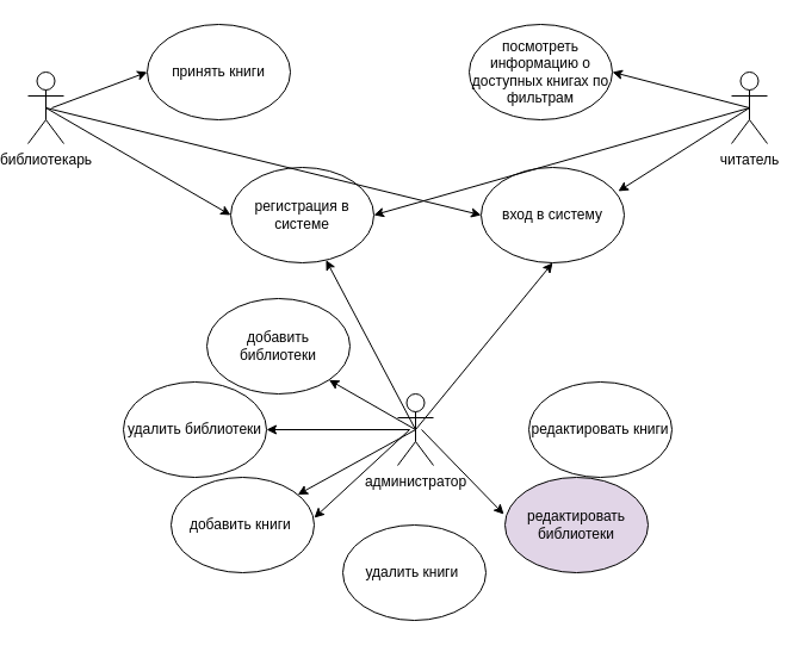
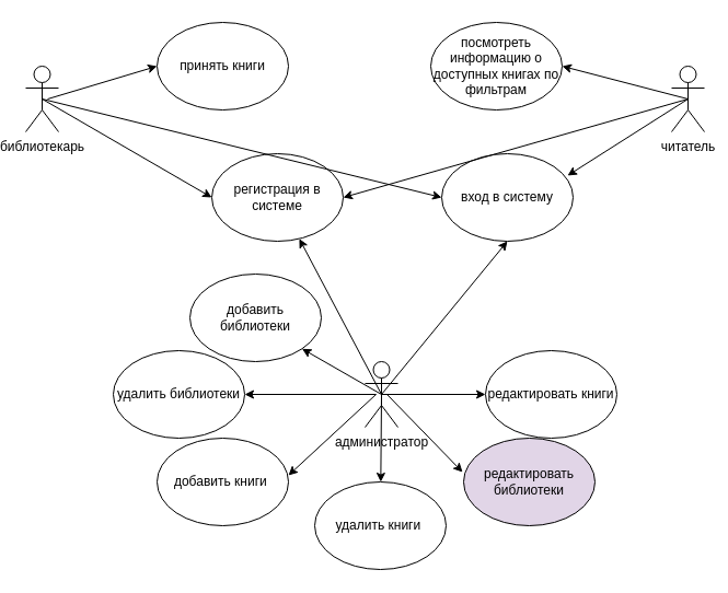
  <mxCell id="0" />
  <mxCell id="1" parent="0" />
  <mxCell id="2" value="библиотекарь" style="shape=umlActor;verticalLabelPosition=bottom;verticalAlign=top;html=1;outlineConnect=0;" vertex="1" parent="1"><mxGeometry x="20" y="60" width="30" height="60" as="geometry" /></mxCell>
  <mxCell id="3" value="читатель" style="shape=umlActor;verticalLabelPosition=bottom;verticalAlign=top;html=1;outlineConnect=0;" vertex="1" parent="1"><mxGeometry x="610" y="60" width="30" height="60" as="geometry" /></mxCell>
  <mxCell id="4" value="администратор" style="shape=umlActor;verticalLabelPosition=bottom;verticalAlign=top;html=1;outlineConnect=0;" vertex="1" parent="1"><mxGeometry x="330" y="330" width="30" height="60" as="geometry" /></mxCell>
  <mxCell id="5" value="вход в систему" style="ellipse;whiteSpace=wrap;html=1;" vertex="1" parent="1"><mxGeometry x="400" y="140" width="120" height="80" as="geometry" /></mxCell>
  <mxCell id="6" value="добавить библиотеки" style="ellipse;whiteSpace=wrap;html=1;" vertex="1" parent="1"><mxGeometry x="170" y="250" width="120" height="80" as="geometry" /></mxCell>
  <mxCell id="7" value="регистрация в системе" style="ellipse;whiteSpace=wrap;html=1;" vertex="1" parent="1"><mxGeometry x="190" y="140" width="120" height="80" as="geometry" /></mxCell>
  <mxCell id="8" value="посмотреть информацию о доступных книгах по фильтрам" style="ellipse;whiteSpace=wrap;html=1;" vertex="1" parent="1"><mxGeometry x="390" y="20" width="120" height="80" as="geometry" /></mxCell>
- <mxCell id="9" value="принять книги" style="ellipse;whiteSpace=wrap;html=1;" vertex="1" parent="1"><mxGeometry x="120" y="20" width="120" height="80" as="geometry" /></mxCell>
+ <mxCell id="9" value="принять книги" style="ellipse;whiteSpace=wrap;html=1;" vertex="1" parent="1"><mxGeometry x="140" y="20" width="120" height="80" as="geometry" /></mxCell>
  <mxCell id="10" value="" style="endArrow=classic;html=1;rounded=0;exitX=0.5;exitY=0.5;exitDx=0;exitDy=0;exitPerimeter=0;entryX=0.958;entryY=0.25;entryDx=0;entryDy=0;entryPerimeter=0;" edge="1" parent="1" source="3" target="5"><mxGeometry width="50" height="50" relative="1" as="geometry"><mxPoint x="320" y="290" as="sourcePoint" /><mxPoint x="370" y="240" as="targetPoint" /></mxGeometry></mxCell>
  <mxCell id="11" value="" style="endArrow=classic;html=1;rounded=0;exitX=0.5;exitY=0.5;exitDx=0;exitDy=0;exitPerimeter=0;entryX=1;entryY=0.5;entryDx=0;entryDy=0;" edge="1" parent="1" source="3" target="8"><mxGeometry width="50" height="50" relative="1" as="geometry"><mxPoint x="320" y="290" as="sourcePoint" /><mxPoint x="370" y="240" as="targetPoint" /></mxGeometry></mxCell>
  <mxCell id="12" value="" style="endArrow=classic;html=1;rounded=0;exitX=0.5;exitY=0.5;exitDx=0;exitDy=0;exitPerimeter=0;entryX=1;entryY=0.5;entryDx=0;entryDy=0;" edge="1" parent="1" source="3" target="7"><mxGeometry width="50" height="50" relative="1" as="geometry"><mxPoint x="320" y="290" as="sourcePoint" /><mxPoint x="370" y="240" as="targetPoint" /></mxGeometry></mxCell>
  <mxCell id="13" value="" style="endArrow=classic;html=1;rounded=0;exitX=0.5;exitY=0.5;exitDx=0;exitDy=0;exitPerimeter=0;entryX=0;entryY=0.5;entryDx=0;entryDy=0;" edge="1" parent="1" source="2" target="5"><mxGeometry width="50" height="50" relative="1" as="geometry"><mxPoint x="320" y="290" as="sourcePoint" /><mxPoint x="370" y="240" as="targetPoint" /></mxGeometry></mxCell>
  <mxCell id="14" value="" style="endArrow=classic;html=1;rounded=0;exitX=0.5;exitY=0.5;exitDx=0;exitDy=0;exitPerimeter=0;entryX=0.5;entryY=1;entryDx=0;entryDy=0;" edge="1" parent="1" source="4" target="5"><mxGeometry width="50" height="50" relative="1" as="geometry"><mxPoint x="320" y="290" as="sourcePoint" /><mxPoint x="370" y="240" as="targetPoint" /></mxGeometry></mxCell>
  <mxCell id="15" value="" style="endArrow=classic;html=1;rounded=0;exitX=0.5;exitY=0.5;exitDx=0;exitDy=0;exitPerimeter=0;" edge="1" parent="1" source="4" target="7"><mxGeometry width="50" height="50" relative="1" as="geometry"><mxPoint x="320" y="290" as="sourcePoint" /><mxPoint x="370" y="240" as="targetPoint" /></mxGeometry></mxCell>
  <mxCell id="16" value="" style="endArrow=classic;html=1;rounded=0;exitX=0.5;exitY=0.5;exitDx=0;exitDy=0;exitPerimeter=0;entryX=1;entryY=1;entryDx=0;entryDy=0;" edge="1" parent="1" source="4" target="6"><mxGeometry width="50" height="50" relative="1" as="geometry"><mxPoint x="320" y="290" as="sourcePoint" /><mxPoint x="370" y="240" as="targetPoint" /></mxGeometry></mxCell>
  <mxCell id="17" value="" style="endArrow=classic;html=1;rounded=0;exitX=0.5;exitY=0.5;exitDx=0;exitDy=0;exitPerimeter=0;entryX=0;entryY=0.5;entryDx=0;entryDy=0;" edge="1" parent="1" source="2" target="7"><mxGeometry width="50" height="50" relative="1" as="geometry"><mxPoint x="320" y="290" as="sourcePoint" /><mxPoint x="370" y="240" as="targetPoint" /></mxGeometry></mxCell>
  <mxCell id="18" value="" style="endArrow=classic;html=1;rounded=0;entryX=0;entryY=0.5;entryDx=0;entryDy=0;" edge="1" parent="1" target="9"><mxGeometry width="50" height="50" relative="1" as="geometry"><mxPoint x="40" y="90" as="sourcePoint" /><mxPoint x="370" y="240" as="targetPoint" /></mxGeometry></mxCell>
  <mxCell id="19" value="удалить библиотеки" style="ellipse;whiteSpace=wrap;html=1;" vertex="1" parent="1"><mxGeometry x="100" y="320" width="120" height="80" as="geometry" /></mxCell>
  <mxCell id="20" value="добавить книги&amp;nbsp;" style="ellipse;whiteSpace=wrap;html=1;" vertex="1" parent="1"><mxGeometry x="140" y="400" width="120" height="80" as="geometry" /></mxCell>
  <mxCell id="21" value="удалить книги&amp;nbsp;" style="ellipse;whiteSpace=wrap;html=1;" vertex="1" parent="1"><mxGeometry x="284" y="440" width="120" height="80" as="geometry" /></mxCell>
  <mxCell id="22" value="" style="endArrow=classic;html=1;rounded=0;entryX=1;entryY=0.425;entryDx=0;entryDy=0;entryPerimeter=0;" edge="1" parent="1" target="20"><mxGeometry width="50" height="50" relative="1" as="geometry"><mxPoint x="340" y="360" as="sourcePoint" /><mxPoint x="272.426" y="328.284" as="targetPoint" /></mxGeometry></mxCell>
- <mxCell id="23" value="" style="endArrow=classic;html=1;rounded=0;exitX=0.5;exitY=0.5;exitDx=0;exitDy=0;exitPerimeter=0;" edge="1" parent="1" source="4" target="20"><mxGeometry width="50" height="50" relative="1" as="geometry"><mxPoint x="365" y="380" as="sourcePoint" /><mxPoint x="282.426" y="338.284" as="targetPoint" /></mxGeometry></mxCell>
+ <mxCell id="23" value="" style="endArrow=classic;html=1;rounded=0;exitX=0.5;exitY=0.5;exitDx=0;exitDy=0;exitPerimeter=0;" edge="1" parent="1" source="4" target="21"><mxGeometry width="50" height="50" relative="1" as="geometry"><mxPoint x="365" y="380" as="sourcePoint" /><mxPoint x="282.426" y="338.284" as="targetPoint" /></mxGeometry></mxCell>
  <mxCell id="24" value="" style="endArrow=classic;html=1;rounded=0;entryX=1;entryY=0.5;entryDx=0;entryDy=0;" edge="1" parent="1" target="19"><mxGeometry width="50" height="50" relative="1" as="geometry"><mxPoint x="340" y="360" as="sourcePoint" /><mxPoint x="292.426" y="348.284" as="targetPoint" /></mxGeometry></mxCell>
  <mxCell id="25" value="редактировать книги" style="ellipse;whiteSpace=wrap;html=1;" vertex="1" parent="1"><mxGeometry x="440" y="320" width="120" height="80" as="geometry" /></mxCell>
  <mxCell id="26" value="редактировать библиотеки" style="ellipse;whiteSpace=wrap;html=1;fillColor=#e1d5e7;" vertex="1" parent="1"><mxGeometry x="420" y="400" width="120" height="80" as="geometry" /></mxCell>
+ <mxCell id="27" value="" style="endArrow=classic;html=1;rounded=0;exitX=0.5;exitY=0.5;exitDx=0;exitDy=0;exitPerimeter=0;entryX=0;entryY=0.5;entryDx=0;entryDy=0;" edge="1" parent="1" source="4" target="25"><mxGeometry width="50" height="50" relative="1" as="geometry"><mxPoint x="320" y="290" as="sourcePoint" /><mxPoint x="370" y="240" as="targetPoint" /></mxGeometry></mxCell>
  <mxCell id="28" value="" style="endArrow=classic;html=1;rounded=0;entryX=-0.008;entryY=0.388;entryDx=0;entryDy=0;entryPerimeter=0;" edge="1" parent="1" target="26"><mxGeometry width="50" height="50" relative="1" as="geometry"><mxPoint x="350" y="360" as="sourcePoint" /><mxPoint x="430" y="350" as="targetPoint" /></mxGeometry></mxCell>
